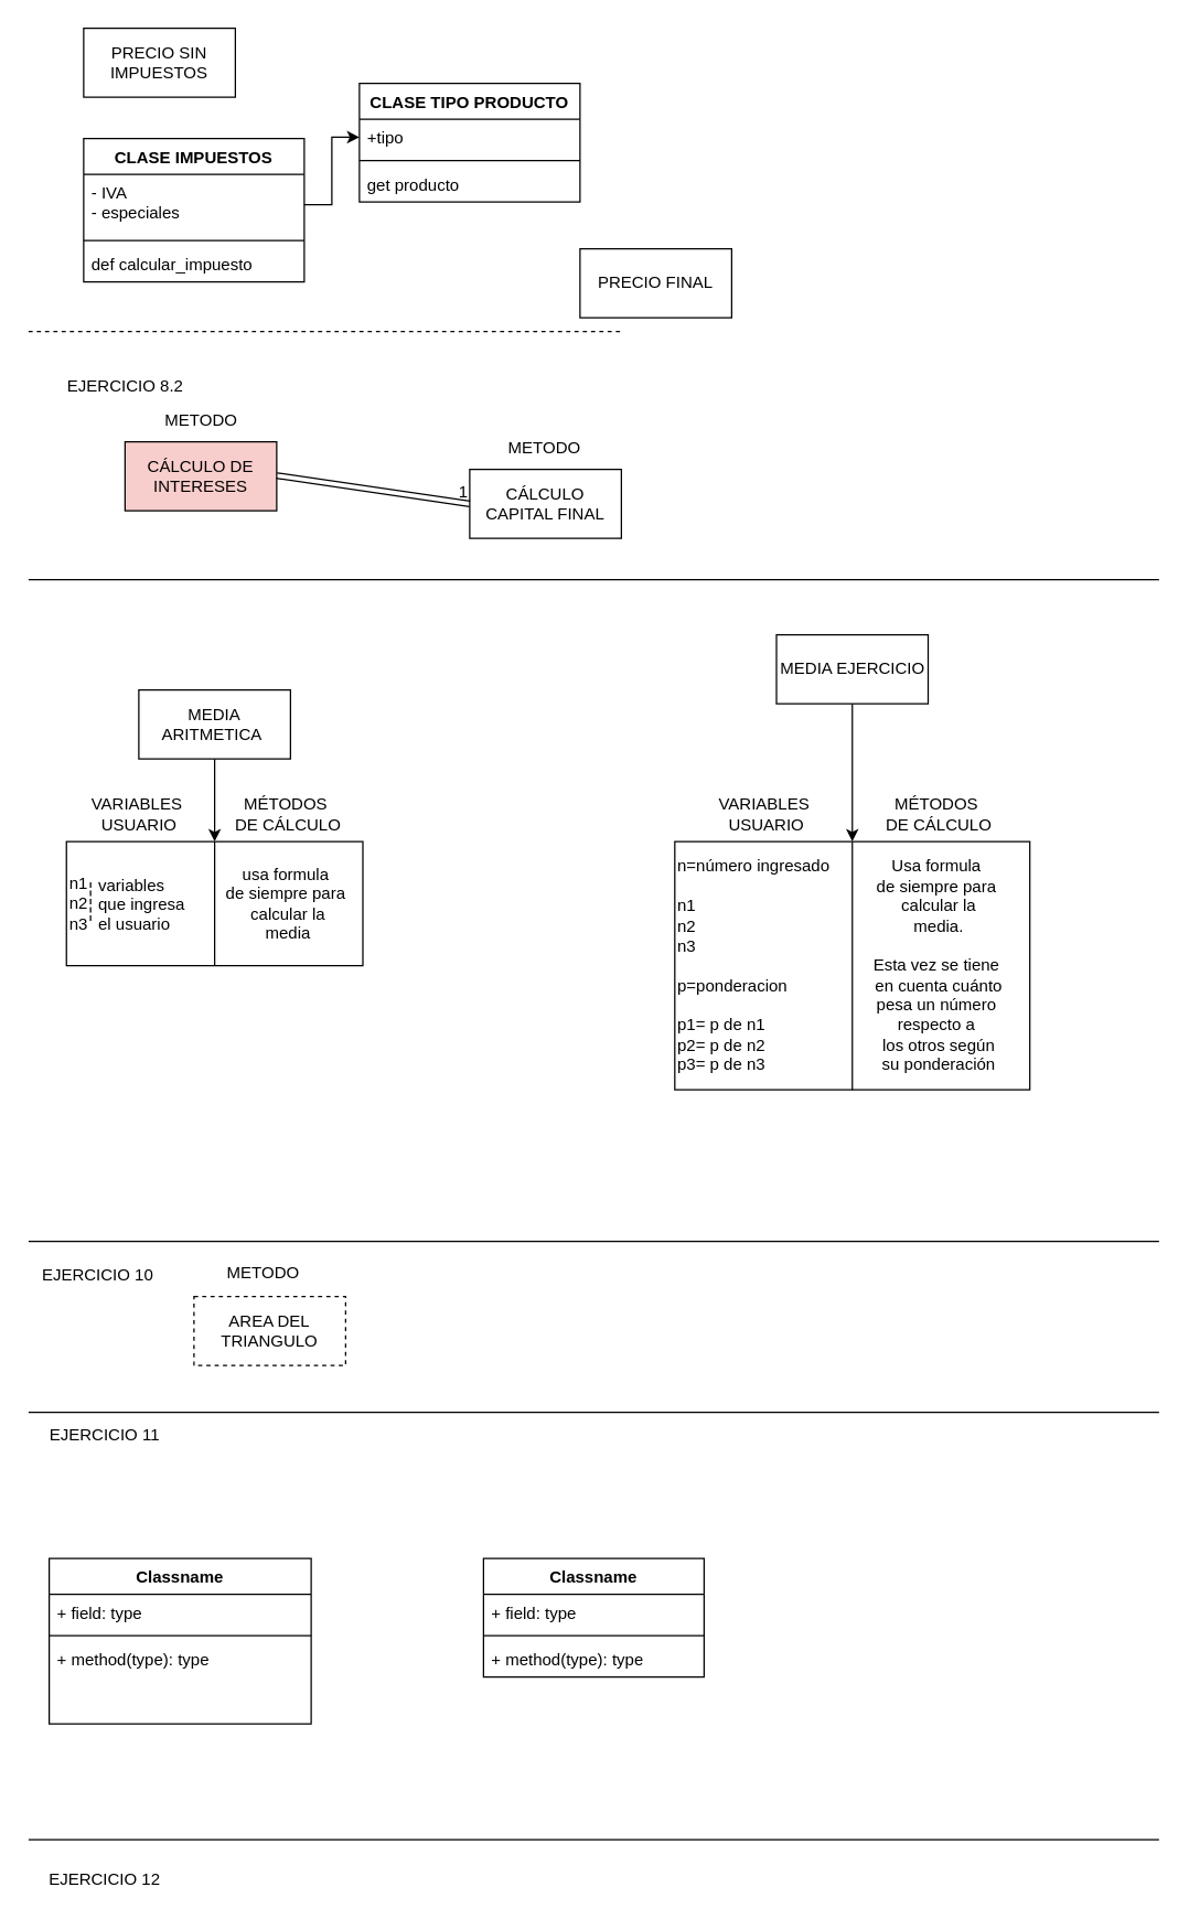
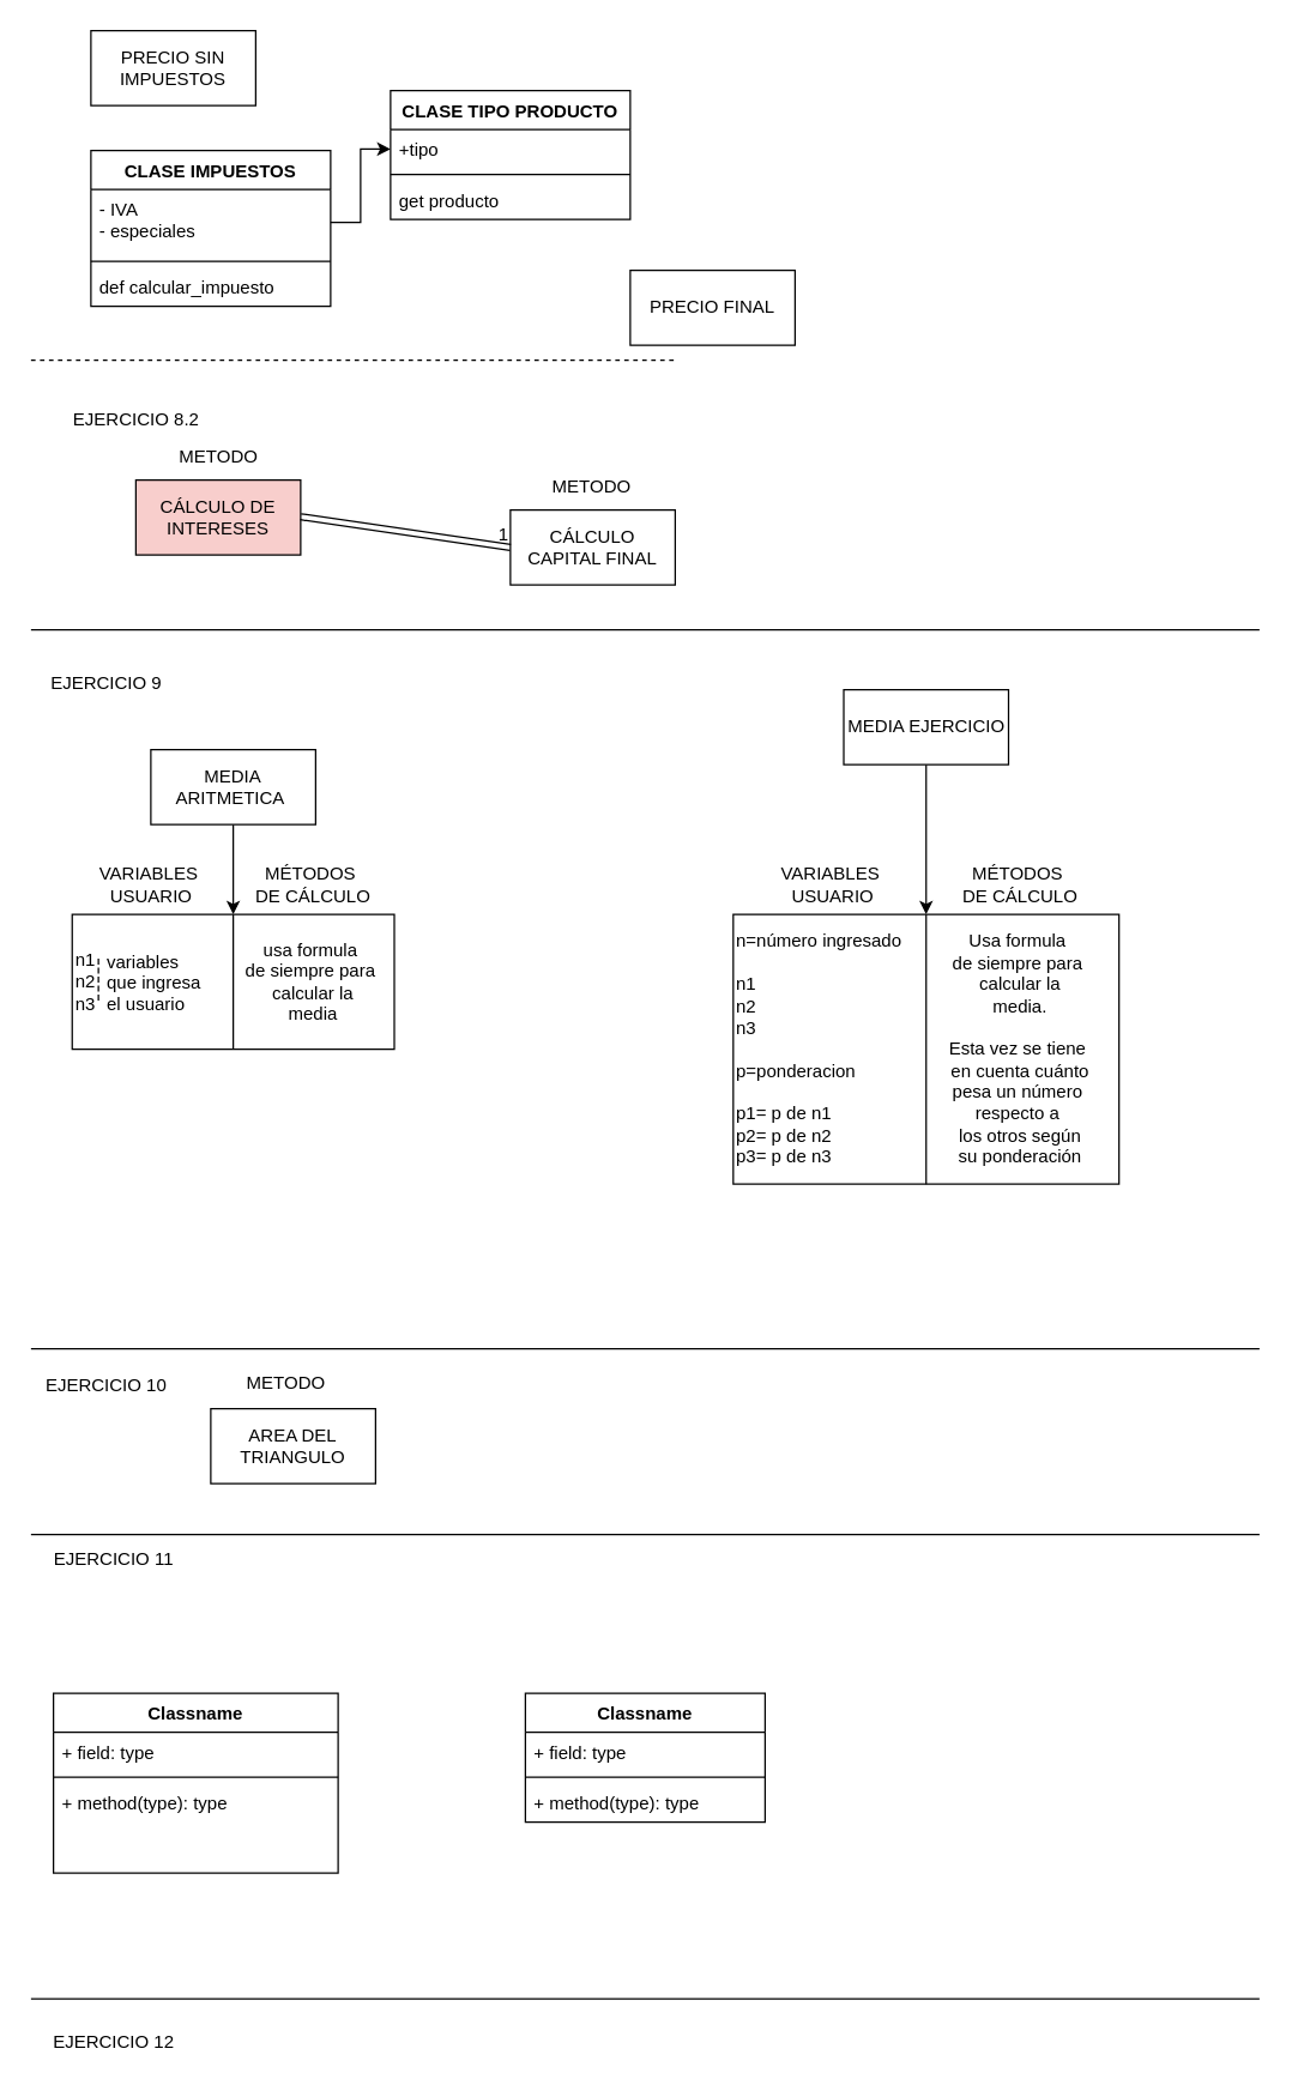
  <mxCell id="0" />
  <mxCell id="1" parent="0" />
  <mxCell id="2" value="PRECIO FINAL" style="html=1;whiteSpace=wrap;" vertex="1" parent="1"><mxGeometry x="420" y="180" width="110" height="50" as="geometry" /></mxCell>
  <mxCell id="3" value="PRECIO SIN IMPUESTOS" style="html=1;whiteSpace=wrap;" vertex="1" parent="1"><mxGeometry x="60" y="20" width="110" height="50" as="geometry" /></mxCell>
  <mxCell id="4" value="CLASE IMPUESTOS" style="swimlane;fontStyle=1;align=center;verticalAlign=top;childLayout=stackLayout;horizontal=1;startSize=26;horizontalStack=0;resizeParent=1;resizeParentMax=0;resizeLast=0;collapsible=1;marginBottom=0;whiteSpace=wrap;html=1;" vertex="1" parent="1"><mxGeometry x="60" y="100" width="160" height="104" as="geometry" /></mxCell>
  <mxCell id="5" value="- IVA&lt;div&gt;- especiales&lt;/div&gt;" style="text;strokeColor=none;fillColor=none;align=left;verticalAlign=top;spacingLeft=4;spacingRight=4;overflow=hidden;rotatable=0;points=[[0,0.5],[1,0.5]];portConstraint=eastwest;whiteSpace=wrap;html=1;" vertex="1" parent="4"><mxGeometry y="26" width="160" height="44" as="geometry" /></mxCell>
  <mxCell id="6" value="" style="line;strokeWidth=1;fillColor=none;align=left;verticalAlign=middle;spacingTop=-1;spacingLeft=3;spacingRight=3;rotatable=0;labelPosition=right;points=[];portConstraint=eastwest;strokeColor=inherit;" vertex="1" parent="4"><mxGeometry y="70" width="160" height="8" as="geometry" /></mxCell>
  <mxCell id="7" value="def calcular_impuesto" style="text;strokeColor=none;fillColor=none;align=left;verticalAlign=top;spacingLeft=4;spacingRight=4;overflow=hidden;rotatable=0;points=[[0,0.5],[1,0.5]];portConstraint=eastwest;whiteSpace=wrap;html=1;" vertex="1" parent="4"><mxGeometry y="78" width="160" height="26" as="geometry" /></mxCell>
  <mxCell id="8" value="CLASE TIPO PRODUCTO" style="swimlane;fontStyle=1;align=center;verticalAlign=top;childLayout=stackLayout;horizontal=1;startSize=26;horizontalStack=0;resizeParent=1;resizeParentMax=0;resizeLast=0;collapsible=1;marginBottom=0;whiteSpace=wrap;html=1;" vertex="1" parent="1"><mxGeometry x="260" y="60" width="160" height="86" as="geometry" /></mxCell>
  <mxCell id="9" value="+tipo" style="text;strokeColor=none;fillColor=none;align=left;verticalAlign=top;spacingLeft=4;spacingRight=4;overflow=hidden;rotatable=0;points=[[0,0.5],[1,0.5]];portConstraint=eastwest;whiteSpace=wrap;html=1;" vertex="1" parent="8"><mxGeometry y="26" width="160" height="26" as="geometry" /></mxCell>
  <mxCell id="10" value="" style="line;strokeWidth=1;fillColor=none;align=left;verticalAlign=middle;spacingTop=-1;spacingLeft=3;spacingRight=3;rotatable=0;labelPosition=right;points=[];portConstraint=eastwest;strokeColor=inherit;" vertex="1" parent="8"><mxGeometry y="52" width="160" height="8" as="geometry" /></mxCell>
  <mxCell id="11" value="get producto" style="text;strokeColor=none;fillColor=none;align=left;verticalAlign=top;spacingLeft=4;spacingRight=4;overflow=hidden;rotatable=0;points=[[0,0.5],[1,0.5]];portConstraint=eastwest;whiteSpace=wrap;html=1;" vertex="1" parent="8"><mxGeometry y="60" width="160" height="26" as="geometry" /></mxCell>
  <mxCell id="12" style="edgeStyle=orthogonalEdgeStyle;rounded=0;orthogonalLoop=1;jettySize=auto;html=1;exitX=1;exitY=0.5;exitDx=0;exitDy=0;" edge="1" parent="1" source="5" target="9"><mxGeometry relative="1" as="geometry" /></mxCell>
  <mxCell id="13" value="EJERCICIO 8.2" style="text;html=1;align=center;verticalAlign=middle;resizable=0;points=[];autosize=1;strokeColor=none;fillColor=none;" vertex="1" parent="1"><mxGeometry x="35" y="265" width="110" height="30" as="geometry" /></mxCell>
  <mxCell id="14" value="CÁLCULO DE INTERESES" style="html=1;whiteSpace=wrap;fillColor=#f8cecc;" vertex="1" parent="1"><mxGeometry x="90" y="320" width="110" height="50" as="geometry" /></mxCell>
+ <mxCell id="15" value="EJERCICIO 9&lt;div&gt;&lt;br&gt;&lt;/div&gt;" style="text;html=1;align=center;verticalAlign=middle;resizable=0;points=[];autosize=1;strokeColor=none;fillColor=none;" vertex="1" parent="1"><mxGeometry y="443" width="100" height="40" as="geometry" x="20" /></mxCell>
  <mxCell id="16" value="" style="endArrow=none;html=1;rounded=0;" edge="1" parent="1"><mxGeometry width="50" height="50" relative="1" as="geometry"><mxPoint y="420" as="sourcePoint" x="20" /><mxPoint x="840" y="420" as="targetPoint" /></mxGeometry></mxCell>
  <mxCell id="17" value="" style="endArrow=none;dashed=1;html=1;rounded=0;" edge="1" parent="1"><mxGeometry width="50" height="50" relative="1" as="geometry"><mxPoint y="240" as="sourcePoint" x="20" /><mxPoint x="450" y="240" as="targetPoint" /></mxGeometry></mxCell>
  <mxCell id="18" value="" style="endArrow=none;html=1;rounded=0;" edge="1" parent="1"><mxGeometry width="50" height="50" relative="1" as="geometry"><mxPoint y="900" as="sourcePoint" x="20" /><mxPoint x="840" y="900" as="targetPoint" /></mxGeometry></mxCell>
  <mxCell id="19" value="EJERCICIO 10" style="text;html=1;align=center;verticalAlign=middle;resizable=0;points=[];autosize=1;strokeColor=none;fillColor=none;" vertex="1" parent="1"><mxGeometry y="910" width="100" height="30" as="geometry" x="20" /></mxCell>
  <mxCell id="20" value="CÁLCULO CAPITAL FINAL" style="html=1;whiteSpace=wrap;" vertex="1" parent="1"><mxGeometry x="340" y="340" width="110" height="50" as="geometry" /></mxCell>
  <mxCell id="21" style="edgeStyle=orthogonalEdgeStyle;rounded=0;orthogonalLoop=1;jettySize=auto;html=1;exitX=0.5;exitY=1;exitDx=0;exitDy=0;entryX=0.5;entryY=0;entryDx=0;entryDy=0;" edge="1" parent="1" source="22" target="25"><mxGeometry relative="1" as="geometry" /></mxCell>
  <mxCell id="22" value="MEDIA ARITMETICA&amp;nbsp;" style="html=1;whiteSpace=wrap;" vertex="1" parent="1"><mxGeometry x="100" y="500" width="110" height="50" as="geometry" /></mxCell>
  <mxCell id="23" style="edgeStyle=orthogonalEdgeStyle;rounded=0;orthogonalLoop=1;jettySize=auto;html=1;exitX=0.5;exitY=1;exitDx=0;exitDy=0;entryX=0.5;entryY=0;entryDx=0;entryDy=0;" edge="1" parent="1" source="24" target="30"><mxGeometry relative="1" as="geometry"><mxPoint x="580" y="580" as="targetPoint" /></mxGeometry></mxCell>
  <mxCell id="24" value="MEDIA EJERCICIO" style="html=1;whiteSpace=wrap;" vertex="1" parent="1"><mxGeometry x="562.5" y="460" width="110" height="50" as="geometry" /></mxCell>
  <mxCell id="25" value="n1&lt;div&gt;n2&lt;/div&gt;&lt;div&gt;n3&lt;/div&gt;" style="html=1;dropTarget=0;whiteSpace=wrap;align=left;" vertex="1" parent="1"><mxGeometry x="47.5" y="610" width="215" height="90" as="geometry" /></mxCell>
  <mxCell id="26" value="variables&#10;que ingresa&#10;el usuario" style="shape=partialRectangle;fillColor=none;align=left;verticalAlign=middle;strokeColor=none;spacingLeft=34;rotatable=0;points=[[0,0.5],[1,0.5]];portConstraint=eastwest;dropTarget=0;" vertex="1" parent="1"><mxGeometry x="35" y="640" width="90" height="30" as="geometry" /></mxCell>
  <mxCell id="27" value="" style="shape=partialRectangle;top=0;left=0;bottom=0;fillColor=none;stokeWidth=1;dashed=1;align=left;verticalAlign=middle;spacingLeft=4;spacingRight=4;overflow=hidden;rotatable=0;points=[];portConstraint=eastwest;part=1;" vertex="1" connectable="0" parent="26"><mxGeometry width="30" height="30" as="geometry" /></mxCell>
  <mxCell id="28" value="" style="endArrow=none;html=1;rounded=0;exitX=0.5;exitY=0;exitDx=0;exitDy=0;entryX=0.5;entryY=1;entryDx=0;entryDy=0;" edge="1" parent="1" source="25" target="25"><mxGeometry relative="1" as="geometry"><mxPoint x="350" y="650" as="sourcePoint" /><mxPoint x="510" y="650" as="targetPoint" /></mxGeometry></mxCell>
  <mxCell id="29" value="usa formula&amp;nbsp;&lt;div&gt;de siempre para&amp;nbsp;&lt;/div&gt;&lt;div&gt;calcular la&lt;/div&gt;&lt;div&gt;media&lt;/div&gt;" style="text;html=1;align=center;verticalAlign=middle;resizable=0;points=[];autosize=1;strokeColor=none;fillColor=none;" vertex="1" parent="1"><mxGeometry x="152.5" y="620" width="110" height="70" as="geometry" /></mxCell>
  <mxCell id="30" value="&lt;div&gt;n=número ingresado&lt;/div&gt;&lt;div&gt;&lt;br&gt;&lt;/div&gt;n1&lt;div&gt;n2&lt;/div&gt;&lt;div&gt;n3&lt;/div&gt;&lt;div&gt;&lt;br&gt;&lt;/div&gt;&lt;div&gt;p=ponderacion&amp;nbsp;&lt;/div&gt;&lt;div&gt;&lt;br&gt;&lt;/div&gt;&lt;div&gt;p1= p de n1&lt;/div&gt;&lt;div&gt;p2= p de n2&lt;/div&gt;&lt;div&gt;p3= p de n3&lt;/div&gt;" style="html=1;dropTarget=0;whiteSpace=wrap;align=left;" vertex="1" parent="1"><mxGeometry x="488.75" y="610" width="257.5" height="180" as="geometry" /></mxCell>
  <mxCell id="31" value="" style="endArrow=none;html=1;rounded=0;exitX=0.5;exitY=0;exitDx=0;exitDy=0;entryX=0.5;entryY=1;entryDx=0;entryDy=0;" edge="1" source="30" target="30" parent="1"><mxGeometry relative="1" as="geometry"><mxPoint x="590" y="640" as="sourcePoint" /><mxPoint x="750" y="640" as="targetPoint" /></mxGeometry></mxCell>
  <mxCell id="32" value="Usa formula&amp;nbsp;&lt;div&gt;de siempre para&amp;nbsp;&lt;/div&gt;&lt;div&gt;calcular la&lt;/div&gt;&lt;div&gt;media.&lt;/div&gt;&lt;div&gt;&lt;br&gt;&lt;/div&gt;&lt;div&gt;Esta vez se tiene&amp;nbsp;&lt;/div&gt;&lt;div&gt;en cuenta cuánto&lt;/div&gt;&lt;div&gt;pesa un número&amp;nbsp;&lt;/div&gt;&lt;div&gt;respecto a&amp;nbsp;&lt;/div&gt;&lt;div&gt;los otros según&lt;/div&gt;&lt;div&gt;su ponderación&lt;/div&gt;" style="text;html=1;align=center;verticalAlign=middle;resizable=0;points=[];autosize=1;strokeColor=none;fillColor=none;" vertex="1" parent="1"><mxGeometry x="620" y="615" width="120" height="170" as="geometry" /></mxCell>
- <mxCell id="33" value="AREA DEL TRIANGULO" style="html=1;whiteSpace=wrap;dashed=1;" vertex="1" parent="1"><mxGeometry x="140" y="940" width="110" height="50" as="geometry" /></mxCell>
+ <mxCell id="33" value="AREA DEL TRIANGULO" style="html=1;whiteSpace=wrap;" vertex="1" parent="1"><mxGeometry x="140" y="940" width="110" height="50" as="geometry" /></mxCell>
  <mxCell id="34" value="VARIABLES&amp;nbsp;&lt;div&gt;USUARIO&lt;/div&gt;" style="text;html=1;align=center;verticalAlign=middle;resizable=0;points=[];autosize=1;strokeColor=none;fillColor=none;" vertex="1" parent="1"><mxGeometry x="510" y="570" width="90" height="40" as="geometry" /></mxCell>
  <mxCell id="35" value="MÉTODOS&amp;nbsp;&lt;div&gt;DE CÁLCULO&lt;/div&gt;" style="text;html=1;align=center;verticalAlign=middle;resizable=0;points=[];autosize=1;strokeColor=none;fillColor=none;" vertex="1" parent="1"><mxGeometry x="630" y="570" width="100" height="40" as="geometry" /></mxCell>
  <mxCell id="36" value="VARIABLES&amp;nbsp;&lt;div&gt;USUARIO&lt;/div&gt;" style="text;html=1;align=center;verticalAlign=middle;resizable=0;points=[];autosize=1;strokeColor=none;fillColor=none;" vertex="1" parent="1"><mxGeometry x="55" y="570" width="90" height="40" as="geometry" /></mxCell>
  <mxCell id="37" value="MÉTODOS&amp;nbsp;&lt;div&gt;DE CÁLCULO&lt;/div&gt;" style="text;html=1;align=center;verticalAlign=middle;resizable=0;points=[];autosize=1;strokeColor=none;fillColor=none;" vertex="1" parent="1"><mxGeometry x="157.5" y="570" width="100" height="40" as="geometry" /></mxCell>
  <mxCell id="38" value="" style="line;strokeWidth=1;fillColor=none;align=left;verticalAlign=middle;spacingTop=-1;spacingLeft=3;spacingRight=3;rotatable=0;labelPosition=right;points=[];portConstraint=eastwest;strokeColor=inherit;" vertex="1" parent="1"><mxGeometry y="1020" width="820" height="8" as="geometry" x="20" /></mxCell>
  <mxCell id="39" value="EJERCICIO 11&lt;div&gt;&lt;br&gt;&lt;/div&gt;" style="text;html=1;align=center;verticalAlign=middle;resizable=0;points=[];autosize=1;strokeColor=none;fillColor=none;" vertex="1" parent="1"><mxGeometry x="25" y="1028" width="100" height="40" as="geometry" /></mxCell>
  <mxCell id="40" value="METODO" style="text;html=1;align=center;verticalAlign=middle;resizable=0;points=[];autosize=1;strokeColor=none;fillColor=none;" vertex="1" parent="1"><mxGeometry x="150" y="908" width="80" height="30" as="geometry" /></mxCell>
  <mxCell id="41" value="METODO" style="text;html=1;align=center;verticalAlign=middle;resizable=0;points=[];autosize=1;strokeColor=none;fillColor=none;" vertex="1" parent="1"><mxGeometry x="105" y="290" width="80" height="30" as="geometry" /></mxCell>
  <mxCell id="42" value="METODO" style="text;html=1;align=center;verticalAlign=middle;resizable=0;points=[];autosize=1;strokeColor=none;fillColor=none;" vertex="1" parent="1"><mxGeometry x="354" y="310" width="80" height="30" as="geometry" /></mxCell>
  <mxCell id="43" value="" style="shape=link;html=1;rounded=0;entryX=0;entryY=0.5;entryDx=0;entryDy=0;" edge="1" parent="1" target="20"><mxGeometry relative="1" as="geometry"><mxPoint x="200" y="344.5" as="sourcePoint" /><mxPoint x="360" y="344.5" as="targetPoint" /></mxGeometry></mxCell>
  <mxCell id="44" value="1" style="resizable=0;html=1;whiteSpace=wrap;align=right;verticalAlign=bottom;" connectable="0" vertex="1" parent="43"><mxGeometry x="1" relative="1" as="geometry" /></mxCell>
  <mxCell id="45" value="Classname" style="swimlane;fontStyle=1;align=center;verticalAlign=top;childLayout=stackLayout;horizontal=1;startSize=26;horizontalStack=0;resizeParent=1;resizeParentMax=0;resizeLast=0;collapsible=1;marginBottom=0;whiteSpace=wrap;html=1;" vertex="1" parent="1"><mxGeometry x="35" y="1130" width="190" height="120" as="geometry" /></mxCell>
  <mxCell id="46" value="+ field: type" style="text;strokeColor=none;fillColor=none;align=left;verticalAlign=top;spacingLeft=4;spacingRight=4;overflow=hidden;rotatable=0;points=[[0,0.5],[1,0.5]];portConstraint=eastwest;whiteSpace=wrap;html=1;" vertex="1" parent="45"><mxGeometry y="26" width="190" height="26" as="geometry" /></mxCell>
  <mxCell id="47" value="" style="line;strokeWidth=1;fillColor=none;align=left;verticalAlign=middle;spacingTop=-1;spacingLeft=3;spacingRight=3;rotatable=0;labelPosition=right;points=[];portConstraint=eastwest;strokeColor=inherit;" vertex="1" parent="45"><mxGeometry y="52" width="190" height="8" as="geometry" /></mxCell>
  <mxCell id="48" value="+ method(type): type" style="text;strokeColor=none;fillColor=none;align=left;verticalAlign=top;spacingLeft=4;spacingRight=4;overflow=hidden;rotatable=0;points=[[0,0.5],[1,0.5]];portConstraint=eastwest;whiteSpace=wrap;html=1;" vertex="1" parent="45"><mxGeometry y="60" width="190" height="60" as="geometry" /></mxCell>
  <mxCell id="49" value="Classname" style="swimlane;fontStyle=1;align=center;verticalAlign=top;childLayout=stackLayout;horizontal=1;startSize=26;horizontalStack=0;resizeParent=1;resizeParentMax=0;resizeLast=0;collapsible=1;marginBottom=0;whiteSpace=wrap;html=1;" vertex="1" parent="1"><mxGeometry x="350" y="1130" width="160" height="86" as="geometry" /></mxCell>
  <mxCell id="50" value="+ field: type" style="text;strokeColor=none;fillColor=none;align=left;verticalAlign=top;spacingLeft=4;spacingRight=4;overflow=hidden;rotatable=0;points=[[0,0.5],[1,0.5]];portConstraint=eastwest;whiteSpace=wrap;html=1;" vertex="1" parent="49"><mxGeometry y="26" width="160" height="26" as="geometry" /></mxCell>
  <mxCell id="51" value="" style="line;strokeWidth=1;fillColor=none;align=left;verticalAlign=middle;spacingTop=-1;spacingLeft=3;spacingRight=3;rotatable=0;labelPosition=right;points=[];portConstraint=eastwest;strokeColor=inherit;" vertex="1" parent="49"><mxGeometry y="52" width="160" height="8" as="geometry" /></mxCell>
  <mxCell id="52" value="+ method(type): type" style="text;strokeColor=none;fillColor=none;align=left;verticalAlign=top;spacingLeft=4;spacingRight=4;overflow=hidden;rotatable=0;points=[[0,0.5],[1,0.5]];portConstraint=eastwest;whiteSpace=wrap;html=1;" vertex="1" parent="49"><mxGeometry y="60" width="160" height="26" as="geometry" /></mxCell>
  <mxCell id="53" value="" style="line;strokeWidth=1;fillColor=none;align=left;verticalAlign=middle;spacingTop=-1;spacingLeft=3;spacingRight=3;rotatable=0;labelPosition=right;points=[];portConstraint=eastwest;strokeColor=inherit;" vertex="1" parent="1"><mxGeometry y="1330" width="820" height="8" as="geometry" x="20" /></mxCell>
  <mxCell id="54" value="EJERCICIO 12" style="text;html=1;align=center;verticalAlign=middle;resizable=0;points=[];autosize=1;strokeColor=none;fillColor=none;" vertex="1" parent="1"><mxGeometry x="25" y="1348" width="100" height="30" as="geometry" /></mxCell>
